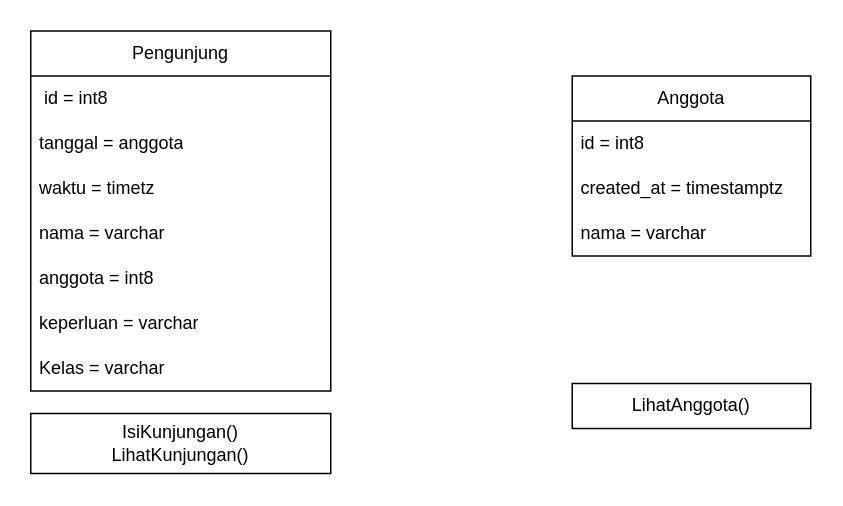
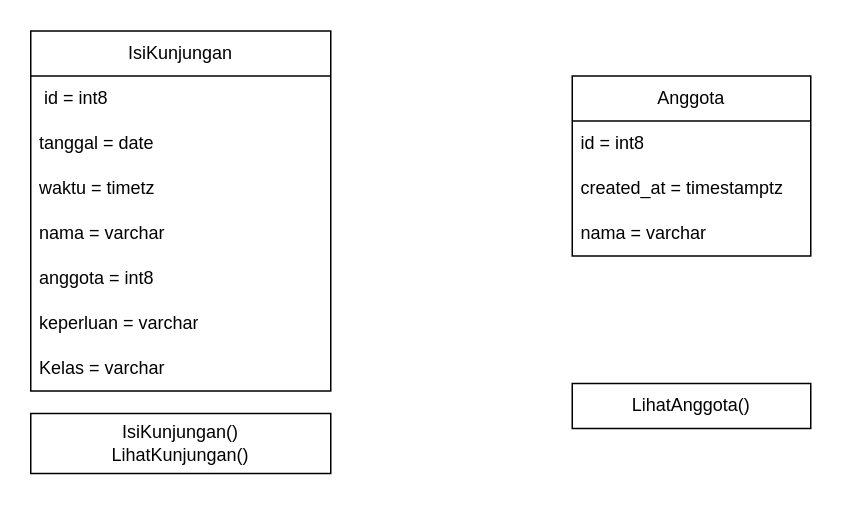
  <mxCell id="0" />
  <mxCell id="1" parent="0" />
- <mxCell id="2" value="Pengunjung" style="swimlane;fontStyle=0;childLayout=stackLayout;horizontal=1;startSize=30;horizontalStack=0;resizeParent=1;resizeParentMax=0;resizeLast=0;collapsible=1;marginBottom=0;whiteSpace=wrap;html=1;movable=1;resizable=1;rotatable=1;deletable=1;editable=1;locked=0;connectable=1;" vertex="1" parent="1"><mxGeometry x="20" y="20" width="200" height="240" as="geometry" /></mxCell>
+ <mxCell id="2" value="IsiKunjungan" style="swimlane;fontStyle=0;childLayout=stackLayout;horizontal=1;startSize=30;horizontalStack=0;resizeParent=1;resizeParentMax=0;resizeLast=0;collapsible=1;marginBottom=0;whiteSpace=wrap;html=1;movable=1;resizable=1;rotatable=1;deletable=1;editable=1;locked=0;connectable=1;" vertex="1" parent="1"><mxGeometry x="20" y="20" width="200" height="240" as="geometry" /></mxCell>
  <mxCell id="3" value="&amp;nbsp;id = int8" style="text;strokeColor=none;fillColor=none;align=left;verticalAlign=middle;spacingLeft=4;spacingRight=4;overflow=hidden;points=[[0,0.5],[1,0.5]];portConstraint=eastwest;rotatable=0;whiteSpace=wrap;html=1;" vertex="1" parent="2"><mxGeometry y="30" width="200" height="30" as="geometry" /></mxCell>
- <mxCell id="4" value="tanggal = anggota" style="text;strokeColor=none;fillColor=none;align=left;verticalAlign=middle;spacingLeft=4;spacingRight=4;overflow=hidden;points=[[0,0.5],[1,0.5]];portConstraint=eastwest;rotatable=0;whiteSpace=wrap;html=1;" vertex="1" parent="2"><mxGeometry y="60" width="200" height="30" as="geometry" /></mxCell>
+ <mxCell id="4" value="tanggal = date" style="text;strokeColor=none;fillColor=none;align=left;verticalAlign=middle;spacingLeft=4;spacingRight=4;overflow=hidden;points=[[0,0.5],[1,0.5]];portConstraint=eastwest;rotatable=0;whiteSpace=wrap;html=1;" vertex="1" parent="2"><mxGeometry y="60" width="200" height="30" as="geometry" /></mxCell>
  <mxCell id="5" value="waktu = timetz" style="text;strokeColor=none;fillColor=none;align=left;verticalAlign=middle;spacingLeft=4;spacingRight=4;overflow=hidden;points=[[0,0.5],[1,0.5]];portConstraint=eastwest;rotatable=0;whiteSpace=wrap;html=1;" vertex="1" parent="2"><mxGeometry y="90" width="200" height="30" as="geometry" /></mxCell>
  <mxCell id="6" value="nama = varchar" style="text;strokeColor=none;fillColor=none;align=left;verticalAlign=middle;spacingLeft=4;spacingRight=4;overflow=hidden;points=[[0,0.5],[1,0.5]];portConstraint=eastwest;rotatable=0;whiteSpace=wrap;html=1;" vertex="1" parent="2"><mxGeometry y="120" width="200" height="30" as="geometry" /></mxCell>
  <mxCell id="7" value="anggota = int8&amp;nbsp;" style="text;strokeColor=none;fillColor=none;align=left;verticalAlign=middle;spacingLeft=4;spacingRight=4;overflow=hidden;points=[[0,0.5],[1,0.5]];portConstraint=eastwest;rotatable=0;whiteSpace=wrap;html=1;" vertex="1" parent="2"><mxGeometry y="150" width="200" height="30" as="geometry" /></mxCell>
  <mxCell id="8" value="keperluan = varchar" style="text;strokeColor=none;fillColor=none;align=left;verticalAlign=middle;spacingLeft=4;spacingRight=4;overflow=hidden;points=[[0,0.5],[1,0.5]];portConstraint=eastwest;rotatable=0;whiteSpace=wrap;html=1;" vertex="1" parent="2"><mxGeometry y="180" width="200" height="30" as="geometry" /></mxCell>
  <mxCell id="9" value="Kelas = varchar" style="text;strokeColor=none;fillColor=none;align=left;verticalAlign=middle;spacingLeft=4;spacingRight=4;overflow=hidden;points=[[0,0.5],[1,0.5]];portConstraint=eastwest;rotatable=0;whiteSpace=wrap;html=1;" vertex="1" parent="2"><mxGeometry y="210" width="200" height="30" as="geometry" /></mxCell>
  <mxCell id="10" value="Anggota" style="swimlane;fontStyle=0;childLayout=stackLayout;horizontal=1;startSize=30;horizontalStack=0;resizeParent=1;resizeParentMax=0;resizeLast=0;collapsible=1;marginBottom=0;whiteSpace=wrap;html=1;movable=1;resizable=1;rotatable=1;deletable=1;editable=1;locked=0;connectable=1;" vertex="1" parent="1"><mxGeometry x="381" y="50" width="159" height="120" as="geometry" /></mxCell>
  <mxCell id="11" value="id = int8" style="text;strokeColor=none;fillColor=none;align=left;verticalAlign=middle;spacingLeft=4;spacingRight=4;overflow=hidden;points=[[0,0.5],[1,0.5]];portConstraint=eastwest;rotatable=0;whiteSpace=wrap;html=1;movable=0;resizable=0;deletable=0;editable=0;locked=1;connectable=0;" vertex="1" parent="10"><mxGeometry y="30" width="159" height="30" as="geometry" /></mxCell>
  <mxCell id="12" value="created_at = timestamptz" style="text;strokeColor=none;fillColor=none;align=left;verticalAlign=middle;spacingLeft=4;spacingRight=4;overflow=hidden;points=[[0,0.5],[1,0.5]];portConstraint=eastwest;rotatable=0;whiteSpace=wrap;html=1;" vertex="1" parent="10"><mxGeometry y="60" width="159" height="30" as="geometry" /></mxCell>
  <mxCell id="13" value="nama = varchar" style="text;strokeColor=none;fillColor=none;align=left;verticalAlign=middle;spacingLeft=4;spacingRight=4;overflow=hidden;points=[[0,0.5],[1,0.5]];portConstraint=eastwest;rotatable=0;whiteSpace=wrap;html=1;" vertex="1" parent="10"><mxGeometry y="90" width="159" height="30" as="geometry" /></mxCell>
  <mxCell id="14" value="LihatAnggota()" style="rounded=0;whiteSpace=wrap;html=1;" vertex="1" parent="1"><mxGeometry x="381" y="255" width="159" height="30" as="geometry" /></mxCell>
  <mxCell id="15" value="IsiKunjungan()&lt;br&gt;LihatKunjungan()" style="rounded=0;whiteSpace=wrap;html=1;" vertex="1" parent="1"><mxGeometry x="20" y="275" width="200" height="40" as="geometry" /></mxCell>
